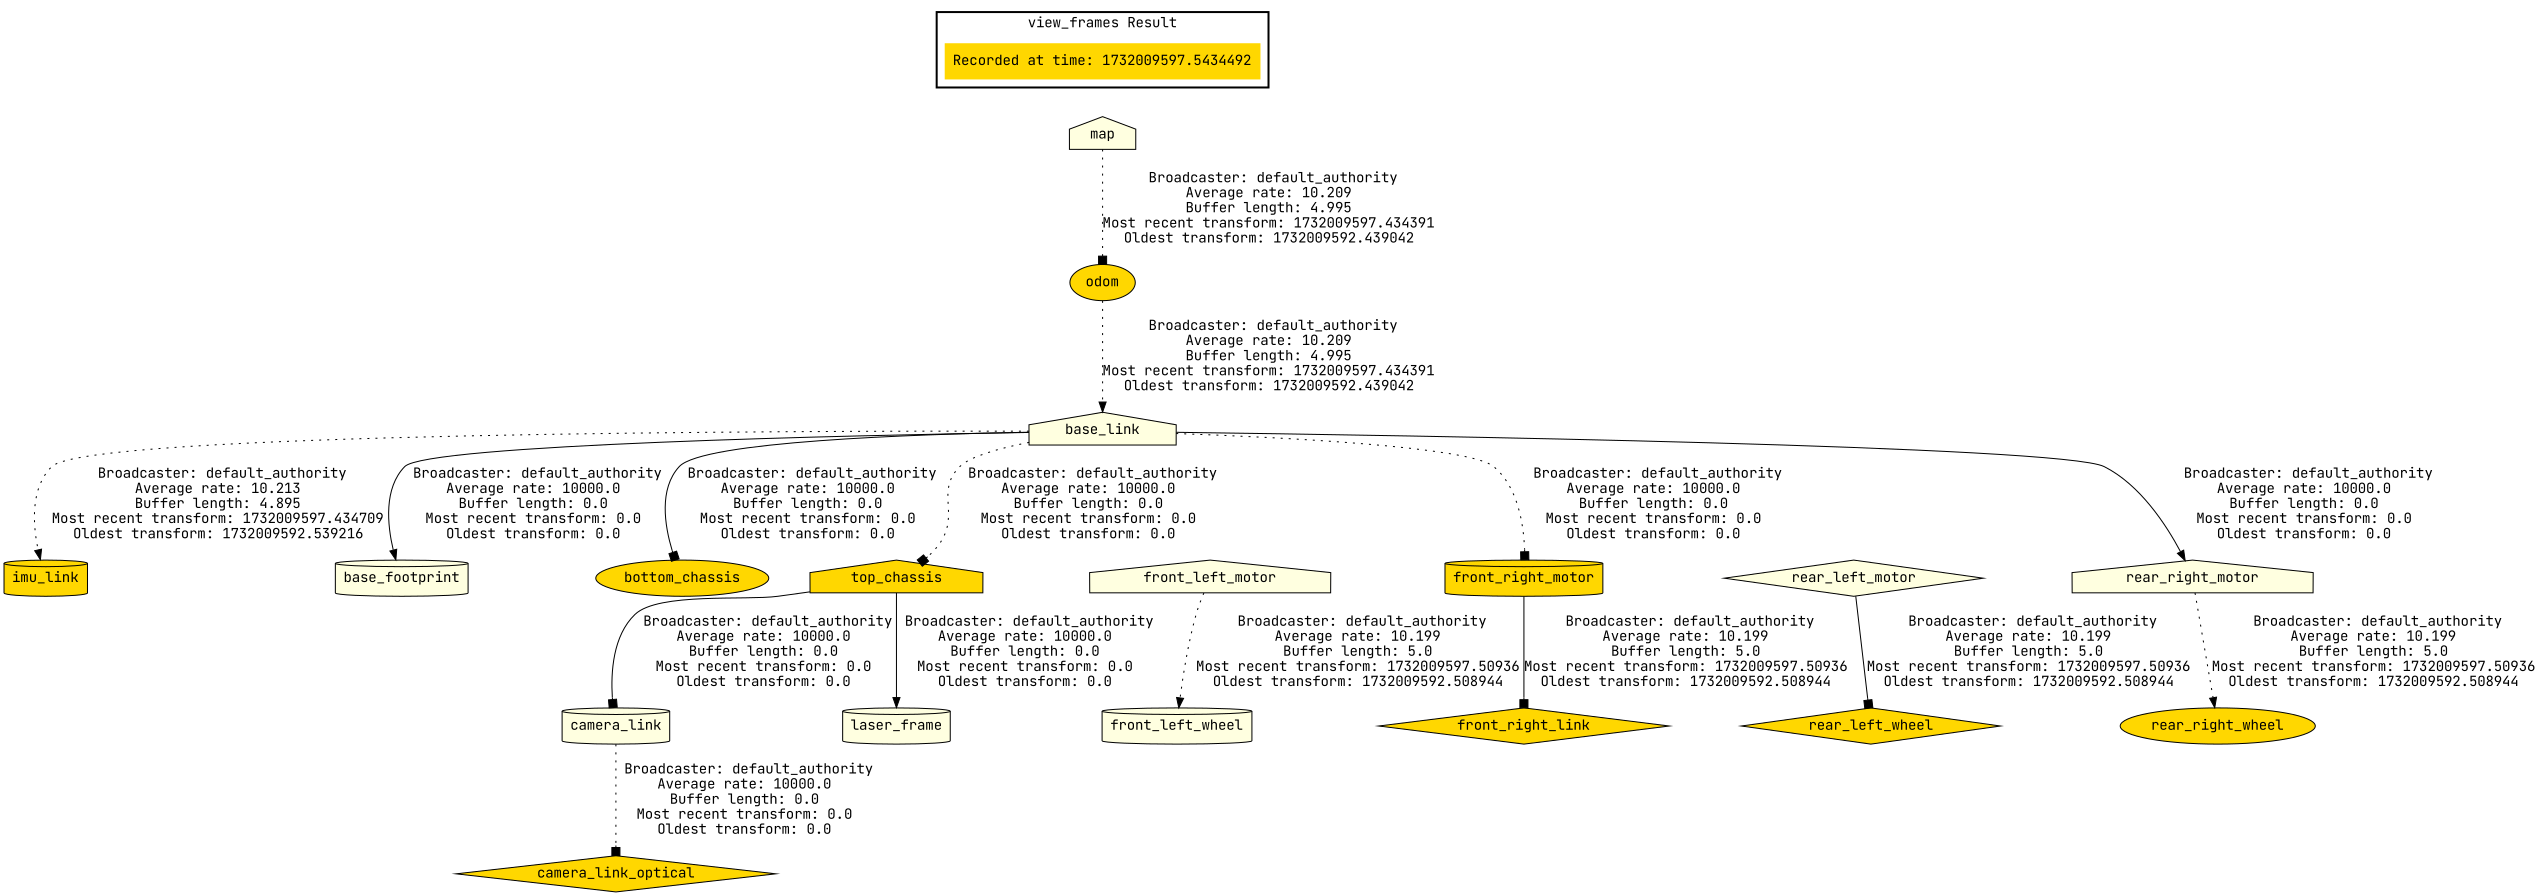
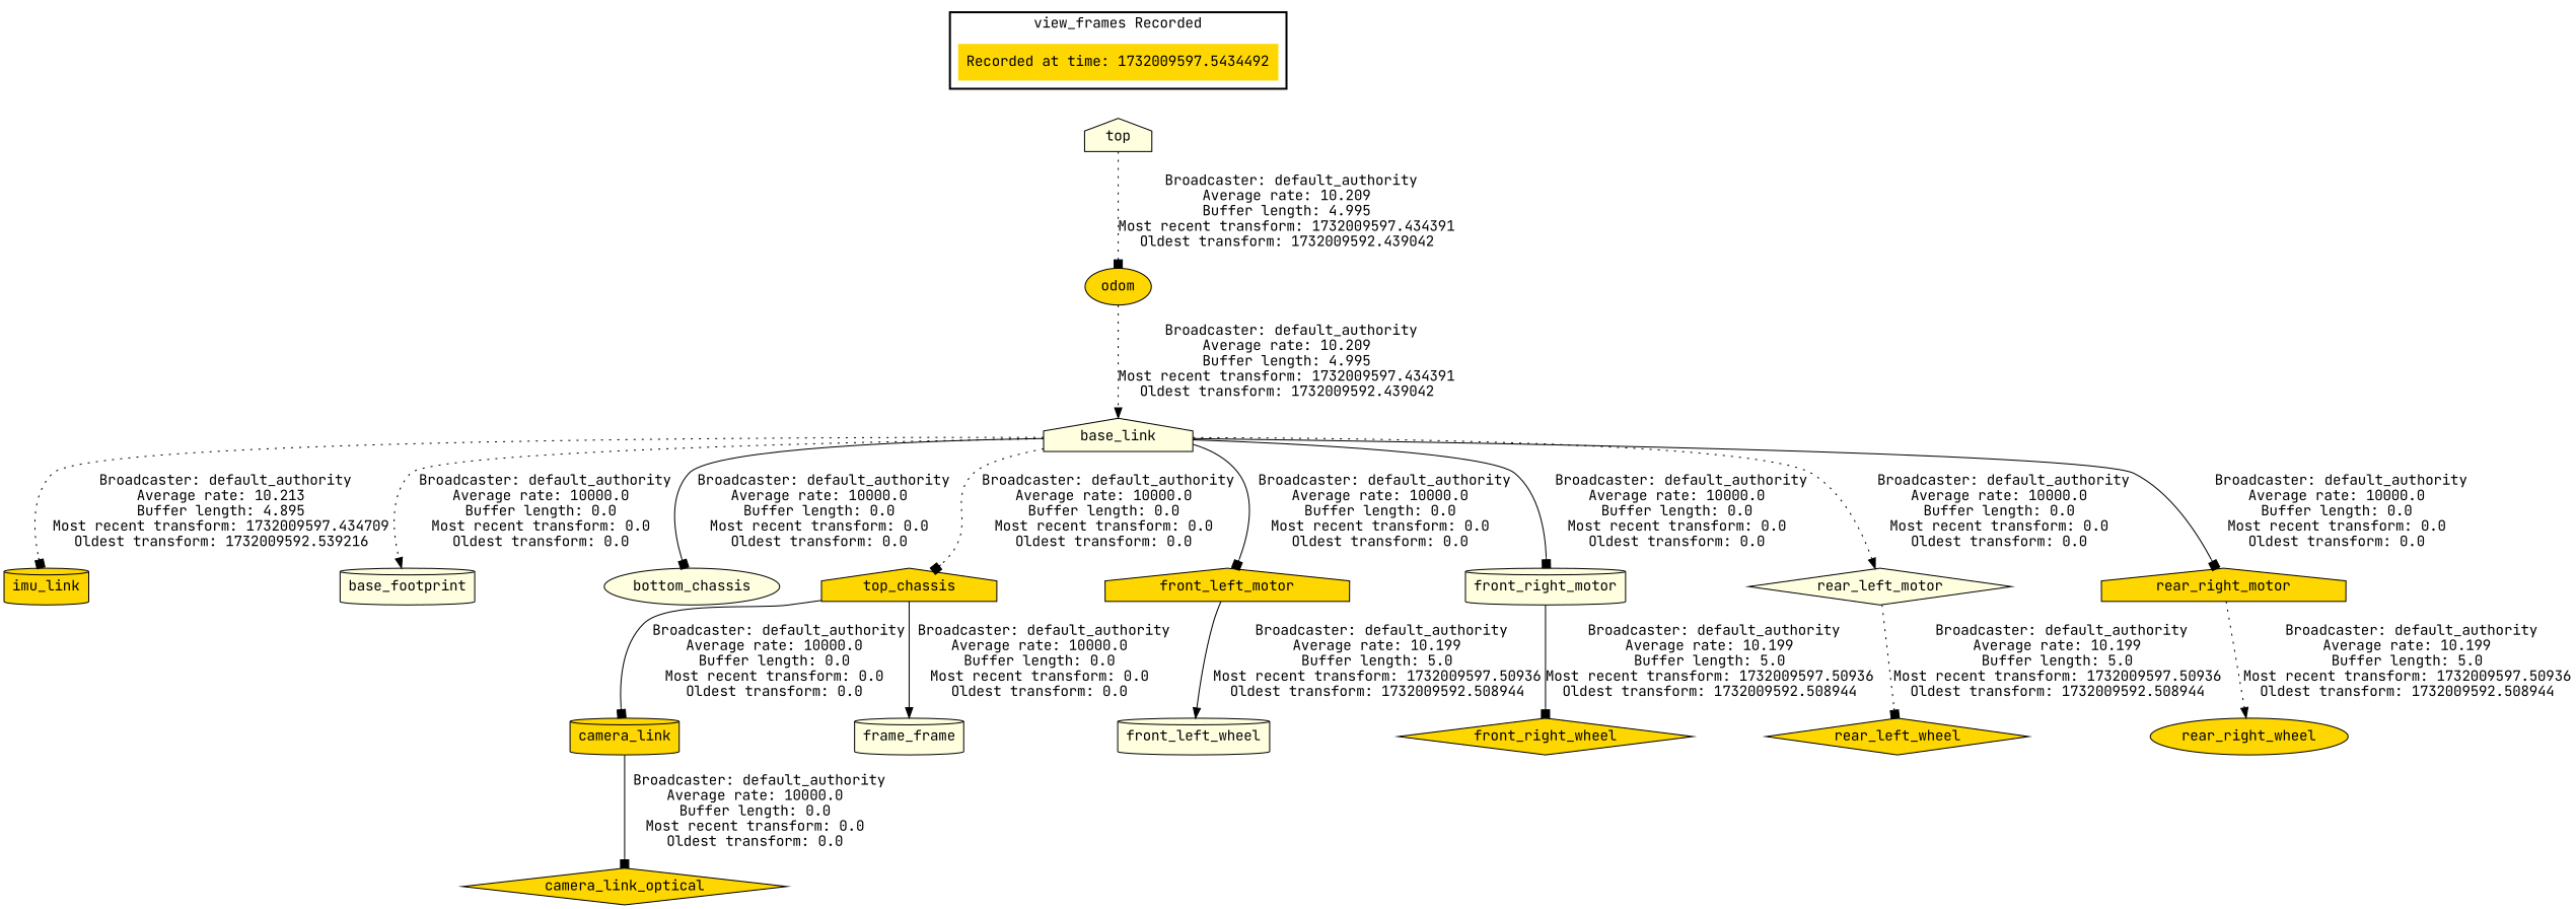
  digraph {
    fontname="JetBrains Mono"
    node [fillcolor=lightyellow fontname="JetBrains Mono" shape=cylinder style=filled]
    edge [fontname="JetBrains Mono" style=dotted arrowhead=box]
    "Recorded at time: 1732009597.5434492" [fillcolor=gold shape=plaintext]
-   map [shape=house]
+   map [shape=house label=top]
    base_link [shape=house]
    imu_link [fillcolor=gold]
    base_footprint
-   bottom_chassis [fillcolor=gold shape=ellipse]
+   bottom_chassis [shape=ellipse]
    top_chassis [fillcolor=gold shape=house]
-   front_left_motor [shape=house]
-   front_right_motor [fillcolor=gold]
+   front_left_motor [fillcolor=gold shape=house]
+   front_right_motor
    rear_left_motor [shape=diamond]
-   rear_right_motor [shape=house]
-   camera_link
-   laser_frame
+   rear_right_motor [fillcolor=gold shape=house]
+   camera_link [fillcolor=gold]
+   laser_frame [label=frame_frame]
    front_left_wheel
-   front_right_wheel [fillcolor=gold shape=diamond label=front_right_link]
+   front_right_wheel [fillcolor=gold shape=diamond]
    rear_left_wheel [fillcolor=gold shape=diamond]
    rear_right_wheel [fillcolor=gold shape=ellipse]
    odom [fillcolor=gold shape=ellipse]
    camera_link_optical [fillcolor=gold shape=diamond]
    subgraph cluster_1 {
      color=black
-     label="view_frames Result"
+     label="view_frames Recorded"
      style=bold
      "Recorded at time: 1732009597.5434492"
    }
    "Recorded at time: 1732009597.5434492" -> map [style=invis arrowhead=""]
    map -> odom [label=" Broadcaster: default_authority\nAverage rate: 10.209\nBuffer length: 4.995\nMost recent transform: 1732009597.434391\nOldest transform: 1732009592.439042\n"]
-   base_link -> imu_link [arrowhead=normal label=" Broadcaster: default_authority\nAverage rate: 10.213\nBuffer length: 4.895\nMost recent transform: 1732009597.434709\nOldest transform: 1732009592.539216\n"]
-   base_link -> base_footprint [arrowhead=normal label=" Broadcaster: default_authority\nAverage rate: 10000.0\nBuffer length: 0.0\nMost recent transform: 0.0\nOldest transform: 0.0\n" style=solid]
+   base_link -> imu_link [label=" Broadcaster: default_authority\nAverage rate: 10.213\nBuffer length: 4.895\nMost recent transform: 1732009597.434709\nOldest transform: 1732009592.539216\n"]
+   base_link -> base_footprint [arrowhead=normal label=" Broadcaster: default_authority\nAverage rate: 10000.0\nBuffer length: 0.0\nMost recent transform: 0.0\nOldest transform: 0.0\n"]
    base_link -> bottom_chassis [label=" Broadcaster: default_authority\nAverage rate: 10000.0\nBuffer length: 0.0\nMost recent transform: 0.0\nOldest transform: 0.0\n" style=solid]
    base_link -> top_chassis [label=" Broadcaster: default_authority\nAverage rate: 10000.0\nBuffer length: 0.0\nMost recent transform: 0.0\nOldest transform: 0.0\n"]
-   base_link -> front_right_motor [label=" Broadcaster: default_authority\nAverage rate: 10000.0\nBuffer length: 0.0\nMost recent transform: 0.0\nOldest transform: 0.0\n"]
-   base_link -> rear_right_motor [arrowhead=normal label=" Broadcaster: default_authority\nAverage rate: 10000.0\nBuffer length: 0.0\nMost recent transform: 0.0\nOldest transform: 0.0\n" style=solid]
+   base_link -> front_left_motor [label=" Broadcaster: default_authority\nAverage rate: 10000.0\nBuffer length: 0.0\nMost recent transform: 0.0\nOldest transform: 0.0\n" style=solid]
+   base_link -> front_right_motor [label=" Broadcaster: default_authority\nAverage rate: 10000.0\nBuffer length: 0.0\nMost recent transform: 0.0\nOldest transform: 0.0\n" style=solid]
+   base_link -> rear_left_motor [arrowhead=normal label=" Broadcaster: default_authority\nAverage rate: 10000.0\nBuffer length: 0.0\nMost recent transform: 0.0\nOldest transform: 0.0\n"]
+   base_link -> rear_right_motor [label=" Broadcaster: default_authority\nAverage rate: 10000.0\nBuffer length: 0.0\nMost recent transform: 0.0\nOldest transform: 0.0\n" style=solid]
    top_chassis -> camera_link [label=" Broadcaster: default_authority\nAverage rate: 10000.0\nBuffer length: 0.0\nMost recent transform: 0.0\nOldest transform: 0.0\n" style=solid]
    top_chassis -> laser_frame [arrowhead=normal label=" Broadcaster: default_authority\nAverage rate: 10000.0\nBuffer length: 0.0\nMost recent transform: 0.0\nOldest transform: 0.0\n" style=solid]
-   front_left_motor -> front_left_wheel [arrowhead=normal label=" Broadcaster: default_authority\nAverage rate: 10.199\nBuffer length: 5.0\nMost recent transform: 1732009597.50936\nOldest transform: 1732009592.508944\n"]
+   front_left_motor -> front_left_wheel [arrowhead=normal label=" Broadcaster: default_authority\nAverage rate: 10.199\nBuffer length: 5.0\nMost recent transform: 1732009597.50936\nOldest transform: 1732009592.508944\n" style=solid]
    front_right_motor -> front_right_wheel [label=" Broadcaster: default_authority\nAverage rate: 10.199\nBuffer length: 5.0\nMost recent transform: 1732009597.50936\nOldest transform: 1732009592.508944\n" style=solid]
-   rear_left_motor -> rear_left_wheel [label=" Broadcaster: default_authority\nAverage rate: 10.199\nBuffer length: 5.0\nMost recent transform: 1732009597.50936\nOldest transform: 1732009592.508944\n" style=solid]
+   rear_left_motor -> rear_left_wheel [label=" Broadcaster: default_authority\nAverage rate: 10.199\nBuffer length: 5.0\nMost recent transform: 1732009597.50936\nOldest transform: 1732009592.508944\n"]
    rear_right_motor -> rear_right_wheel [arrowhead=normal label=" Broadcaster: default_authority\nAverage rate: 10.199\nBuffer length: 5.0\nMost recent transform: 1732009597.50936\nOldest transform: 1732009592.508944\n"]
-   camera_link -> camera_link_optical [label=" Broadcaster: default_authority\nAverage rate: 10000.0\nBuffer length: 0.0\nMost recent transform: 0.0\nOldest transform: 0.0\n"]
+   camera_link -> camera_link_optical [label=" Broadcaster: default_authority\nAverage rate: 10000.0\nBuffer length: 0.0\nMost recent transform: 0.0\nOldest transform: 0.0\n" style=solid]
    odom -> base_link [arrowhead=normal label=" Broadcaster: default_authority\nAverage rate: 10.209\nBuffer length: 4.995\nMost recent transform: 1732009597.434391\nOldest transform: 1732009592.439042\n"]
  }
